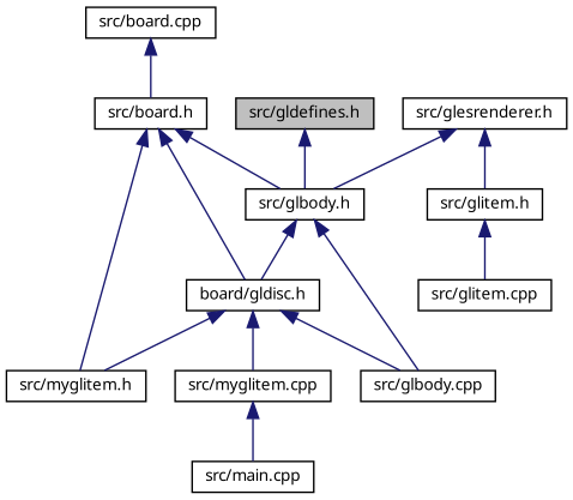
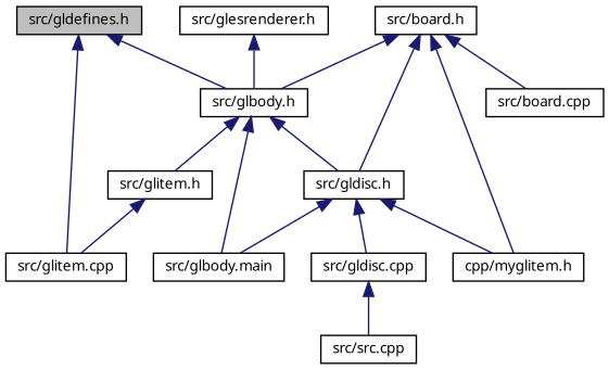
  digraph {
    fontname="Noto Sans"
    node [color=black fillcolor=white fontname="Noto Sans" fontsize=10 shape=record style=filled]
    edge [color=midnightblue dir=back fontname="Noto Sans" fontsize=10 labelfontname=Helvetica labelfontsize=10 style=solid]
    n1 [fillcolor=grey75 fontcolor=black height=0.2 label="src/gldefines.h" width=0.4]
    n2 [height=0.2 label="src/glbody.h" width=0.4]
    n3 [height=0.2 label="src/glitem.cpp" width=0.4]
    n4 [height=0.2 label="src/glesrenderer.h" width=0.4]
    n5 [height=0.2 label="src/glitem.h" width=0.4]
-   n6 [height=0.2 label="board/gldisc.h" width=0.4]
-   n7 [height=0.2 label="src/glbody.cpp" width=0.4]
+   n6 [height=0.2 label="src/gldisc.h" width=0.4]
+   n7 [height=0.2 label="src/glbody.main" width=0.4]
    n8 [height=0.2 label="src/board.h" width=0.4]
    n9 [height=0.2 label="src/board.cpp" width=0.4]
-   n10 [height=0.2 label="src/myglitem.h" width=0.4]
-   n11 [height=0.2 label="src/myglitem.cpp" width=0.4]
-   n12 [height=0.2 label="src/main.cpp" width=0.4]
+   n10 [height=0.2 label="cpp/myglitem.h" width=0.4]
+   n11 [height=0.2 label="src/gldisc.cpp" width=0.4]
+   n12 [height=0.2 label="src/src.cpp" width=0.4]
    n1 -> n2
+   n1 -> n3
    n2 -> n6
    n2 -> n7
    n4 -> n2
-   n4 -> n5
+   n2 -> n5
    n5 -> n3
    n6 -> n7
    n6 -> n10
    n6 -> n11
    n8 -> n2
    n8 -> n6
-   n9 -> n8
+   n8 -> n9
    n8 -> n10
    n11 -> n12
  }
